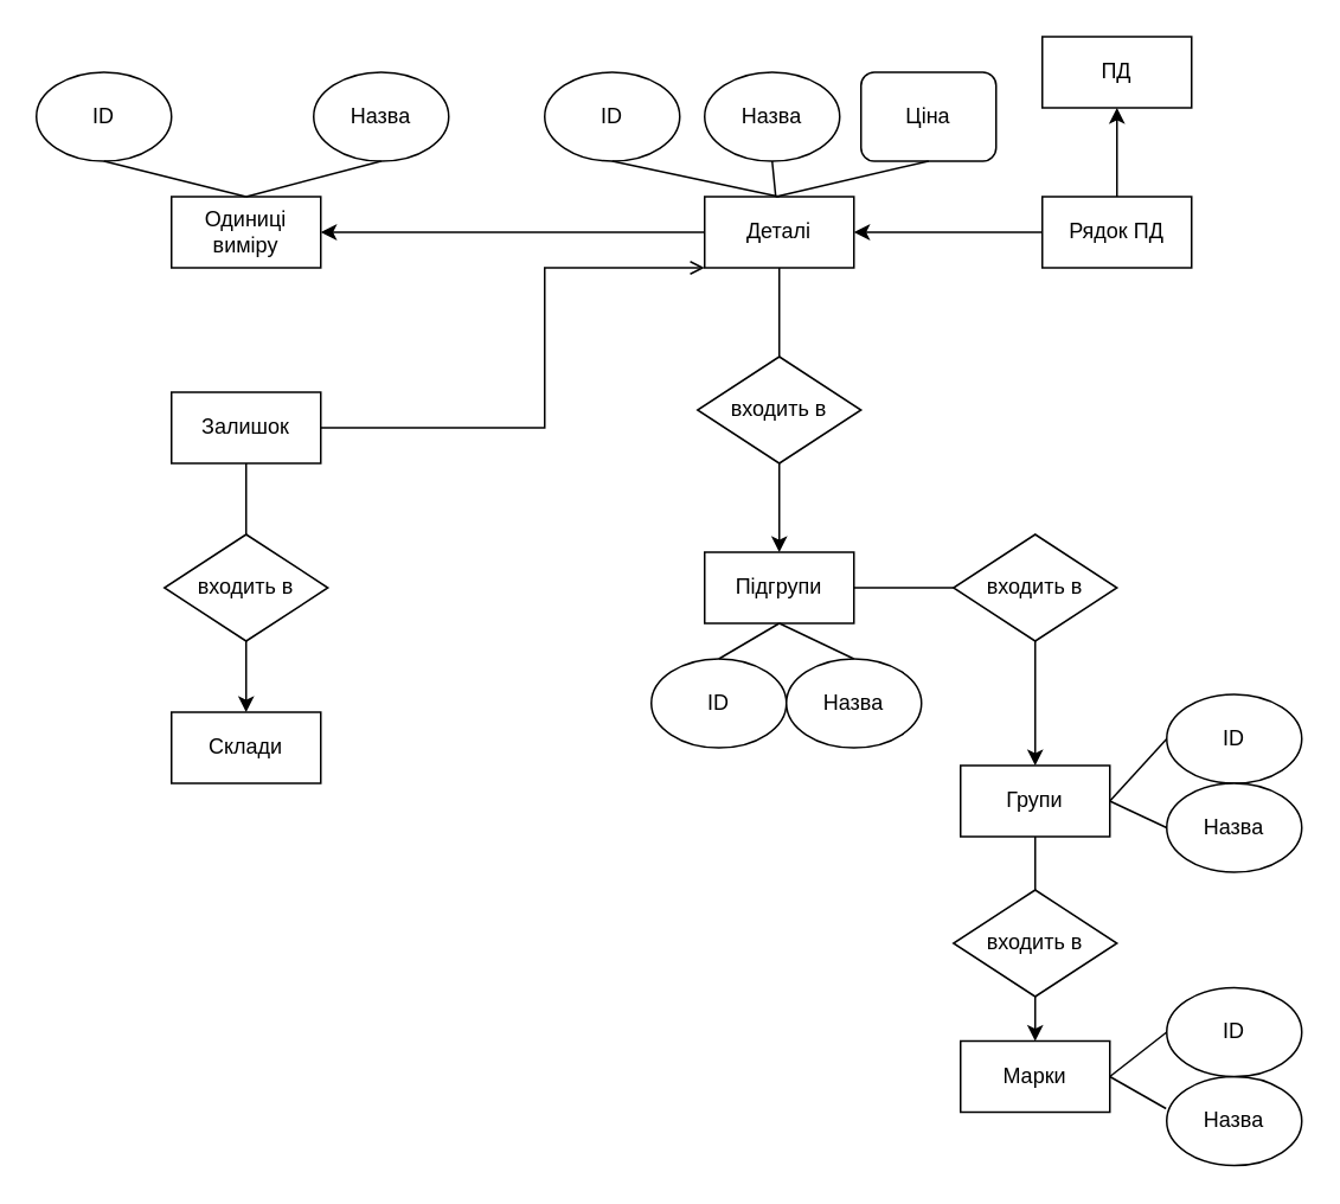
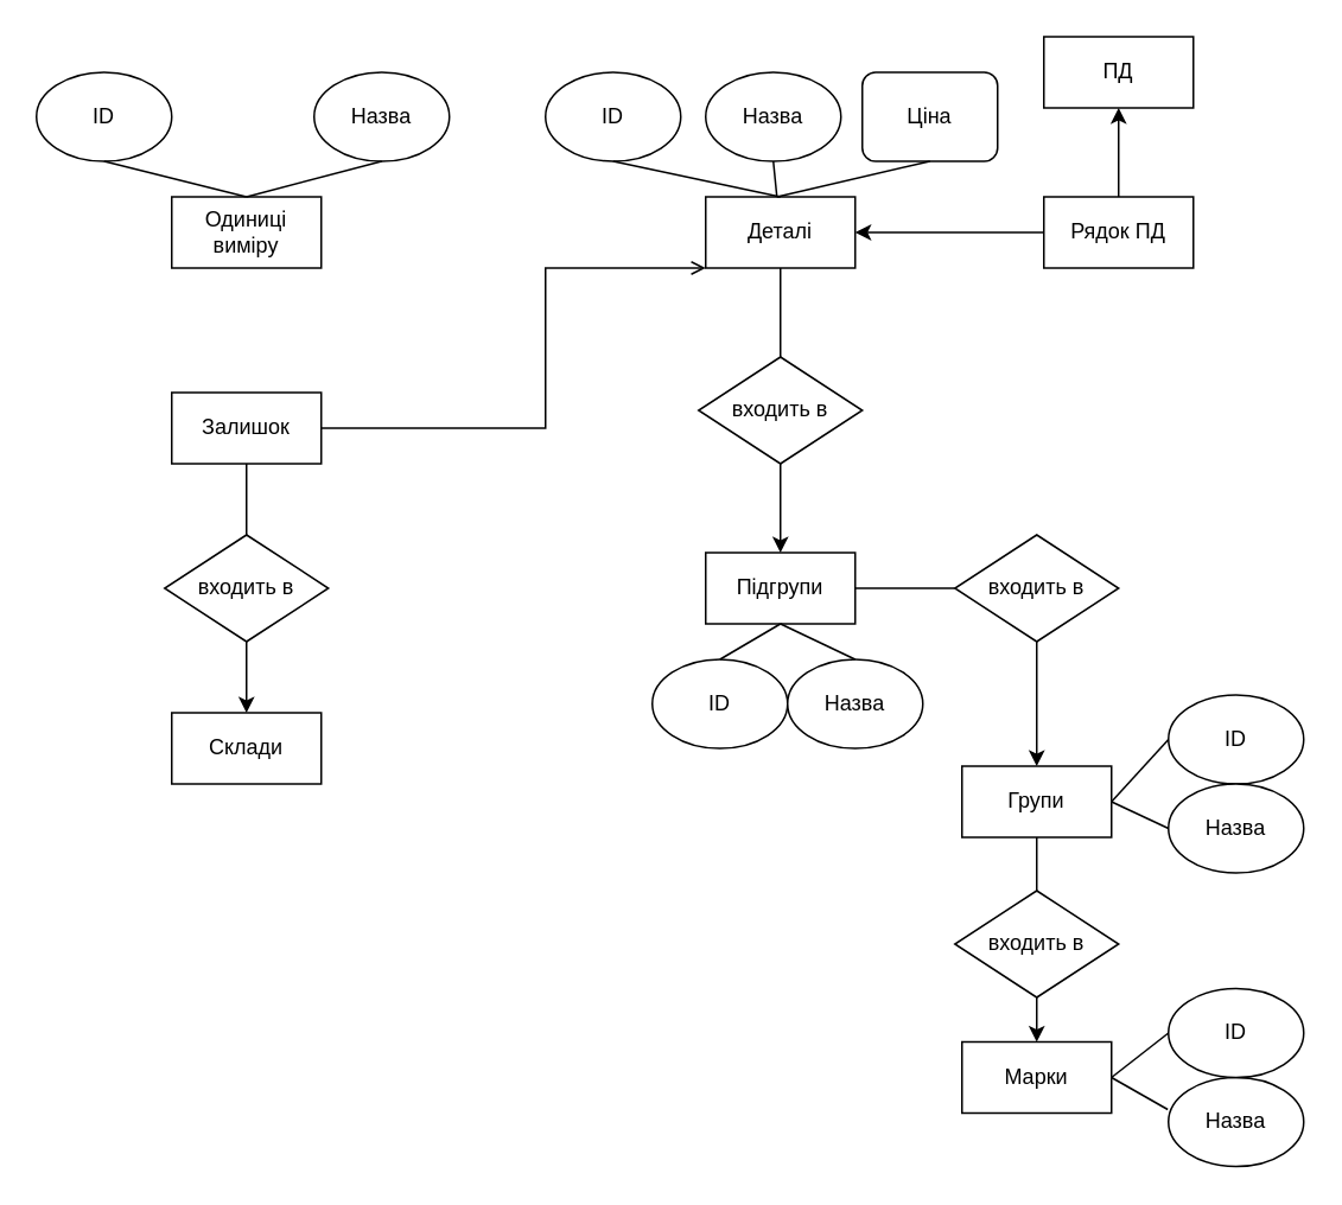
  <mxCell id="0" />
  <mxCell id="1" parent="0" />
- <mxCell id="2" style="edgeStyle=orthogonalEdgeStyle;rounded=0;orthogonalLoop=1;jettySize=auto;html=1;exitX=0;exitY=0.5;exitDx=0;exitDy=0;entryX=1;entryY=0.5;entryDx=0;entryDy=0;" edge="1" parent="1" source="3" target="38"><mxGeometry relative="1" as="geometry" /></mxCell>
  <mxCell id="3" value="Деталі" style="rounded=0;whiteSpace=wrap;html=1;" vertex="1" parent="1"><mxGeometry x="396" y="110" width="84" height="40" as="geometry" /></mxCell>
  <mxCell id="4" style="edgeStyle=orthogonalEdgeStyle;rounded=0;orthogonalLoop=1;jettySize=auto;html=1;exitX=0;exitY=0.5;exitDx=0;exitDy=0;entryX=1;entryY=0.5;entryDx=0;entryDy=0;" edge="1" parent="1" source="6" target="3"><mxGeometry relative="1" as="geometry" /></mxCell>
  <mxCell id="5" style="edgeStyle=orthogonalEdgeStyle;rounded=0;orthogonalLoop=1;jettySize=auto;html=1;exitX=0.5;exitY=0;exitDx=0;exitDy=0;entryX=0.5;entryY=1;entryDx=0;entryDy=0;" edge="1" parent="1" source="6" target="7"><mxGeometry relative="1" as="geometry" /></mxCell>
  <mxCell id="6" value="Рядок ПД" style="rounded=0;whiteSpace=wrap;html=1;" vertex="1" parent="1"><mxGeometry x="586" y="110" width="84" height="40" as="geometry" /></mxCell>
  <mxCell id="7" value="ПД" style="rounded=0;whiteSpace=wrap;html=1;" vertex="1" parent="1"><mxGeometry x="586" y="20" width="84" height="40" as="geometry" /></mxCell>
  <mxCell id="8" style="edgeStyle=orthogonalEdgeStyle;rounded=0;orthogonalLoop=1;jettySize=auto;html=1;exitX=0.5;exitY=1;exitDx=0;exitDy=0;entryX=0.5;entryY=0;entryDx=0;entryDy=0;" edge="1" parent="1" source="9" target="17"><mxGeometry relative="1" as="geometry" /></mxCell>
  <mxCell id="9" value="входить в" style="rhombus;whiteSpace=wrap;html=1;" vertex="1" parent="1"><mxGeometry x="392" y="200" width="92" height="60" as="geometry" /></mxCell>
  <mxCell id="10" value="ID" style="ellipse;whiteSpace=wrap;html=1;" vertex="1" parent="1"><mxGeometry x="306" y="40" width="76" height="50" as="geometry" /></mxCell>
  <mxCell id="11" value="Назва" style="ellipse;whiteSpace=wrap;html=1;" vertex="1" parent="1"><mxGeometry x="396" y="40" width="76" height="50" as="geometry" /></mxCell>
  <mxCell id="12" value="Ціна" style="whiteSpace=wrap;html=1;rounded=1;" vertex="1" parent="1"><mxGeometry x="484" y="40" width="76" height="50" as="geometry" /></mxCell>
  <mxCell id="13" value="" style="endArrow=none;html=1;entryX=0.5;entryY=1;entryDx=0;entryDy=0;exitX=0.5;exitY=0;exitDx=0;exitDy=0;" edge="1" parent="1" source="3" target="10"><mxGeometry width="50" height="50" relative="1" as="geometry"><mxPoint x="366" y="320" as="sourcePoint" /><mxPoint x="416" y="270" as="targetPoint" /></mxGeometry></mxCell>
  <mxCell id="14" value="" style="endArrow=none;html=1;entryX=0.5;entryY=1;entryDx=0;entryDy=0;" edge="1" parent="1" target="11"><mxGeometry width="50" height="50" relative="1" as="geometry"><mxPoint x="436" y="110" as="sourcePoint" /><mxPoint x="416" y="270" as="targetPoint" /></mxGeometry></mxCell>
  <mxCell id="15" value="" style="endArrow=none;html=1;entryX=0.5;entryY=1;entryDx=0;entryDy=0;" edge="1" parent="1" target="12"><mxGeometry width="50" height="50" relative="1" as="geometry"><mxPoint x="436" y="110" as="sourcePoint" /><mxPoint x="416" y="270" as="targetPoint" /></mxGeometry></mxCell>
  <mxCell id="16" value="" style="endArrow=none;html=1;entryX=0.5;entryY=1;entryDx=0;entryDy=0;" edge="1" parent="1" source="9" target="3"><mxGeometry width="50" height="50" relative="1" as="geometry"><mxPoint x="366" y="320" as="sourcePoint" /><mxPoint x="416" y="270" as="targetPoint" /></mxGeometry></mxCell>
  <mxCell id="17" value="Підгрупи" style="rounded=0;whiteSpace=wrap;html=1;" vertex="1" parent="1"><mxGeometry x="396" y="310" width="84" height="40" as="geometry" /></mxCell>
  <mxCell id="18" value="ID" style="ellipse;whiteSpace=wrap;html=1;" vertex="1" parent="1"><mxGeometry x="366" y="370" width="76" height="50" as="geometry" /></mxCell>
  <mxCell id="19" value="Назва" style="ellipse;whiteSpace=wrap;html=1;" vertex="1" parent="1"><mxGeometry x="442" y="370" width="76" height="50" as="geometry" /></mxCell>
  <mxCell id="20" value="" style="endArrow=none;html=1;exitX=0.5;exitY=1;exitDx=0;exitDy=0;entryX=0.5;entryY=0;entryDx=0;entryDy=0;" edge="1" parent="1" source="17" target="18"><mxGeometry width="50" height="50" relative="1" as="geometry"><mxPoint x="366" y="320" as="sourcePoint" /><mxPoint x="416" y="270" as="targetPoint" /></mxGeometry></mxCell>
  <mxCell id="21" value="" style="endArrow=none;html=1;entryX=0.5;entryY=1;entryDx=0;entryDy=0;exitX=0.5;exitY=0;exitDx=0;exitDy=0;" edge="1" parent="1" source="19" target="17"><mxGeometry width="50" height="50" relative="1" as="geometry"><mxPoint x="366" y="320" as="sourcePoint" /><mxPoint x="416" y="270" as="targetPoint" /></mxGeometry></mxCell>
  <mxCell id="22" style="edgeStyle=orthogonalEdgeStyle;rounded=0;orthogonalLoop=1;jettySize=auto;html=1;exitX=0.5;exitY=1;exitDx=0;exitDy=0;entryX=0.5;entryY=0;entryDx=0;entryDy=0;" edge="1" parent="1" source="23" target="25"><mxGeometry relative="1" as="geometry" /></mxCell>
  <mxCell id="23" value="входить в" style="rhombus;whiteSpace=wrap;html=1;" vertex="1" parent="1"><mxGeometry x="536" y="300" width="92" height="60" as="geometry" /></mxCell>
  <mxCell id="24" value="" style="endArrow=none;html=1;entryX=1;entryY=0.5;entryDx=0;entryDy=0;exitX=0;exitY=0.5;exitDx=0;exitDy=0;" edge="1" parent="1" source="23" target="17"><mxGeometry width="50" height="50" relative="1" as="geometry"><mxPoint x="366" y="320" as="sourcePoint" /><mxPoint x="416" y="270" as="targetPoint" /></mxGeometry></mxCell>
  <mxCell id="25" value="Групи" style="rounded=0;whiteSpace=wrap;html=1;" vertex="1" parent="1"><mxGeometry x="540" y="430" width="84" height="40" as="geometry" /></mxCell>
  <mxCell id="26" value="ID" style="ellipse;whiteSpace=wrap;html=1;" vertex="1" parent="1"><mxGeometry x="656" y="390" width="76" height="50" as="geometry" /></mxCell>
  <mxCell id="27" value="Назва" style="ellipse;whiteSpace=wrap;html=1;" vertex="1" parent="1"><mxGeometry x="656" y="440" width="76" height="50" as="geometry" /></mxCell>
  <mxCell id="28" value="" style="endArrow=none;html=1;entryX=1;entryY=0.5;entryDx=0;entryDy=0;exitX=0;exitY=0.5;exitDx=0;exitDy=0;" edge="1" parent="1" source="26" target="25"><mxGeometry width="50" height="50" relative="1" as="geometry"><mxPoint x="366" y="320" as="sourcePoint" /><mxPoint x="416" y="270" as="targetPoint" /></mxGeometry></mxCell>
  <mxCell id="29" value="" style="endArrow=none;html=1;exitX=1;exitY=0.5;exitDx=0;exitDy=0;entryX=0;entryY=0.5;entryDx=0;entryDy=0;" edge="1" parent="1" source="25" target="27"><mxGeometry width="50" height="50" relative="1" as="geometry"><mxPoint x="366" y="320" as="sourcePoint" /><mxPoint x="416" y="270" as="targetPoint" /></mxGeometry></mxCell>
  <mxCell id="30" value="Марки" style="rounded=0;whiteSpace=wrap;html=1;" vertex="1" parent="1"><mxGeometry x="540" y="585" width="84" height="40" as="geometry" /></mxCell>
  <mxCell id="31" style="edgeStyle=orthogonalEdgeStyle;rounded=0;orthogonalLoop=1;jettySize=auto;html=1;exitX=0.5;exitY=1;exitDx=0;exitDy=0;entryX=0.5;entryY=0;entryDx=0;entryDy=0;" edge="1" parent="1" source="32" target="30"><mxGeometry relative="1" as="geometry" /></mxCell>
  <mxCell id="32" value="входить в" style="rhombus;whiteSpace=wrap;html=1;" vertex="1" parent="1"><mxGeometry x="536" y="500" width="92" height="60" as="geometry" /></mxCell>
  <mxCell id="33" value="" style="endArrow=none;html=1;entryX=0.5;entryY=1;entryDx=0;entryDy=0;exitX=0.5;exitY=0;exitDx=0;exitDy=0;" edge="1" parent="1" source="32" target="25"><mxGeometry width="50" height="50" relative="1" as="geometry"><mxPoint x="366" y="520" as="sourcePoint" /><mxPoint x="416" y="470" as="targetPoint" /></mxGeometry></mxCell>
  <mxCell id="34" value="Назва" style="ellipse;whiteSpace=wrap;html=1;" vertex="1" parent="1"><mxGeometry x="656" y="605" width="76" height="50" as="geometry" /></mxCell>
  <mxCell id="35" value="ID" style="ellipse;whiteSpace=wrap;html=1;" vertex="1" parent="1"><mxGeometry x="656" y="555" width="76" height="50" as="geometry" /></mxCell>
  <mxCell id="36" value="" style="endArrow=none;html=1;entryX=1;entryY=0.5;entryDx=0;entryDy=0;exitX=0;exitY=0.5;exitDx=0;exitDy=0;" edge="1" parent="1" source="35" target="30"><mxGeometry width="50" height="50" relative="1" as="geometry"><mxPoint x="366" y="520" as="sourcePoint" /><mxPoint x="416" y="470" as="targetPoint" /></mxGeometry></mxCell>
  <mxCell id="37" value="" style="endArrow=none;html=1;exitX=1;exitY=0.5;exitDx=0;exitDy=0;entryX=-0.005;entryY=0.36;entryDx=0;entryDy=0;entryPerimeter=0;" edge="1" parent="1" source="30" target="34"><mxGeometry width="50" height="50" relative="1" as="geometry"><mxPoint x="366" y="520" as="sourcePoint" /><mxPoint x="416" y="470" as="targetPoint" /></mxGeometry></mxCell>
  <mxCell id="38" value="Одиниці виміру" style="rounded=0;whiteSpace=wrap;html=1;" vertex="1" parent="1"><mxGeometry x="96" y="110" width="84" height="40" as="geometry" /></mxCell>
  <mxCell id="39" value="ID" style="ellipse;whiteSpace=wrap;html=1;" vertex="1" parent="1"><mxGeometry x="20" y="40" width="76" height="50" as="geometry" /></mxCell>
  <mxCell id="40" value="Назва" style="ellipse;whiteSpace=wrap;html=1;" vertex="1" parent="1"><mxGeometry x="176" y="40" width="76" height="50" as="geometry" /></mxCell>
  <mxCell id="41" value="" style="endArrow=none;html=1;entryX=0.5;entryY=1;entryDx=0;entryDy=0;exitX=0.5;exitY=0;exitDx=0;exitDy=0;" edge="1" parent="1" source="38" target="39"><mxGeometry width="50" height="50" relative="1" as="geometry"><mxPoint x="146" y="70" as="sourcePoint" /><mxPoint x="416" y="170" as="targetPoint" /></mxGeometry></mxCell>
  <mxCell id="42" value="" style="endArrow=none;html=1;entryX=0.5;entryY=1;entryDx=0;entryDy=0;exitX=0.5;exitY=0;exitDx=0;exitDy=0;" edge="1" parent="1" source="38" target="40"><mxGeometry width="50" height="50" relative="1" as="geometry"><mxPoint x="366" y="220" as="sourcePoint" /><mxPoint x="216" y="150" as="targetPoint" /></mxGeometry></mxCell>
  <mxCell id="43" style="edgeStyle=orthogonalEdgeStyle;rounded=0;orthogonalLoop=1;jettySize=auto;html=1;exitX=1;exitY=0.5;exitDx=0;exitDy=0;entryX=0;entryY=1;entryDx=0;entryDy=0;endArrow=open;" edge="1" parent="1" source="44" target="3"><mxGeometry relative="1" as="geometry"><Array as="points"><mxPoint x="306" y="240" /><mxPoint x="306" y="150" /></Array></mxGeometry></mxCell>
  <mxCell id="44" value="Залишок" style="rounded=0;whiteSpace=wrap;html=1;" vertex="1" parent="1"><mxGeometry x="96" y="220" width="84" height="40" as="geometry" /></mxCell>
  <mxCell id="45" style="edgeStyle=orthogonalEdgeStyle;rounded=0;orthogonalLoop=1;jettySize=auto;html=1;exitX=0.5;exitY=1;exitDx=0;exitDy=0;entryX=0.5;entryY=0;entryDx=0;entryDy=0;" edge="1" parent="1" source="46" target="47"><mxGeometry relative="1" as="geometry" /></mxCell>
  <mxCell id="46" value="входить в" style="rhombus;whiteSpace=wrap;html=1;" vertex="1" parent="1"><mxGeometry x="92" y="300" width="92" height="60" as="geometry" /></mxCell>
  <mxCell id="47" value="Склади" style="rounded=0;whiteSpace=wrap;html=1;" vertex="1" parent="1"><mxGeometry x="96" y="400" width="84" height="40" as="geometry" /></mxCell>
  <mxCell id="48" value="" style="endArrow=none;html=1;exitX=0.5;exitY=1;exitDx=0;exitDy=0;entryX=0.5;entryY=0;entryDx=0;entryDy=0;" edge="1" parent="1" source="44" target="46"><mxGeometry width="50" height="50" relative="1" as="geometry"><mxPoint x="366" y="220" as="sourcePoint" /><mxPoint x="416" y="170" as="targetPoint" /></mxGeometry></mxCell>
